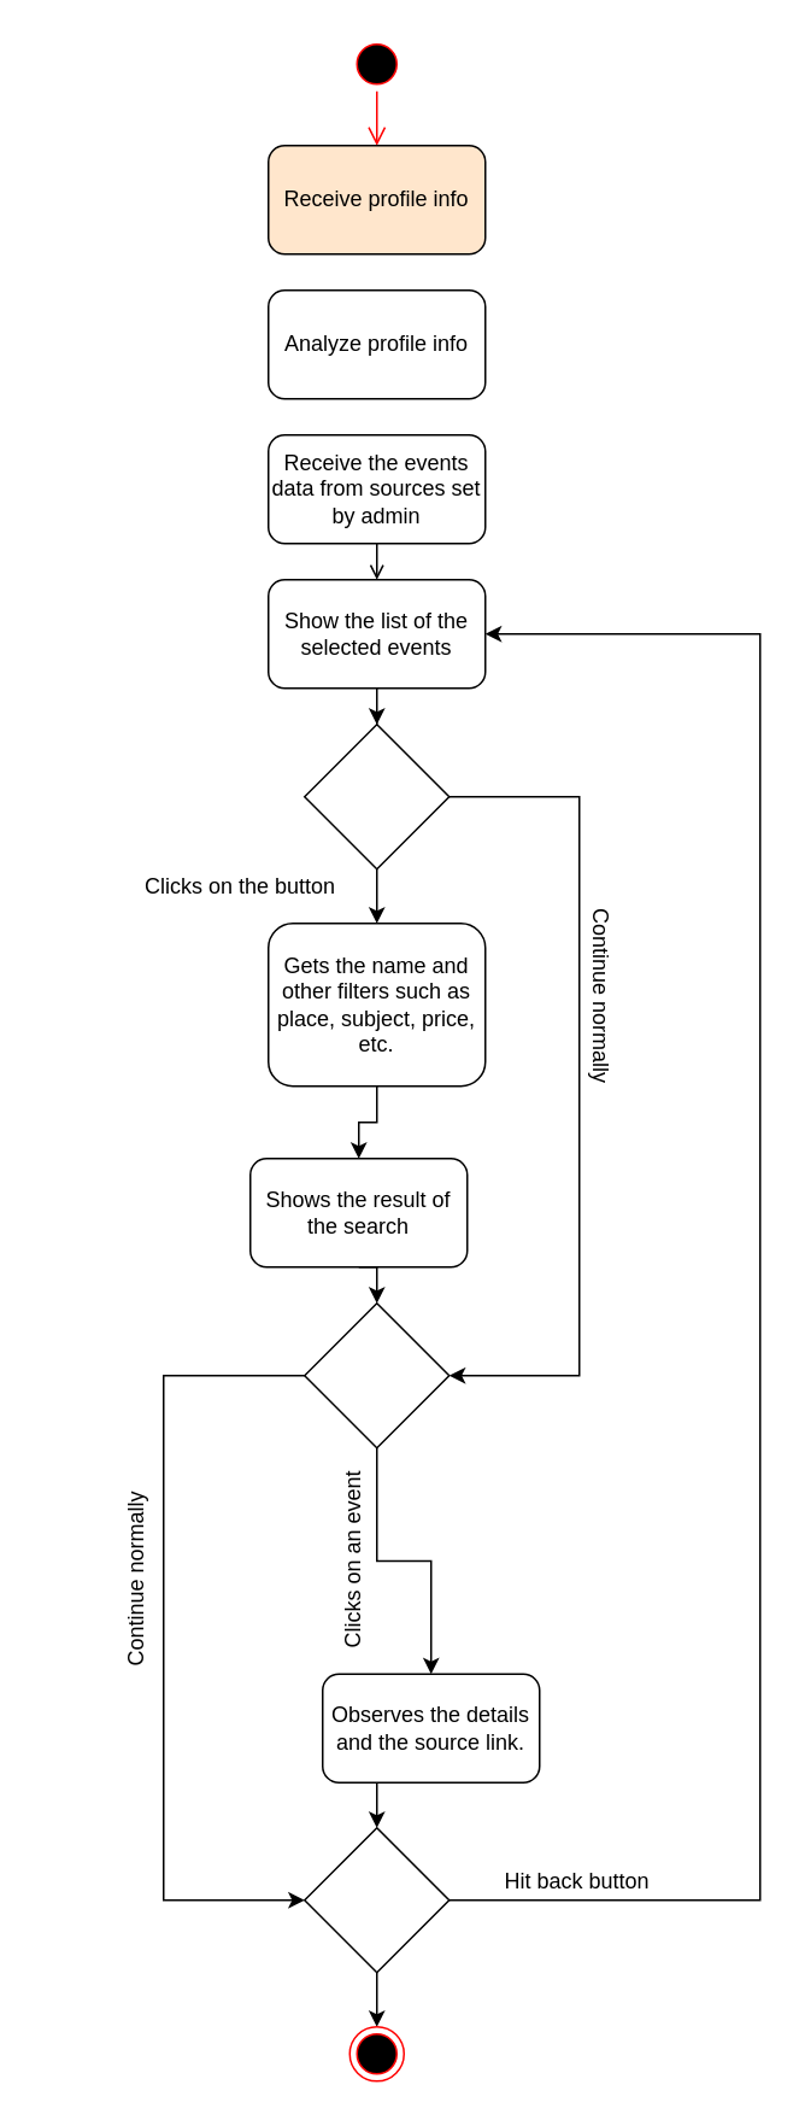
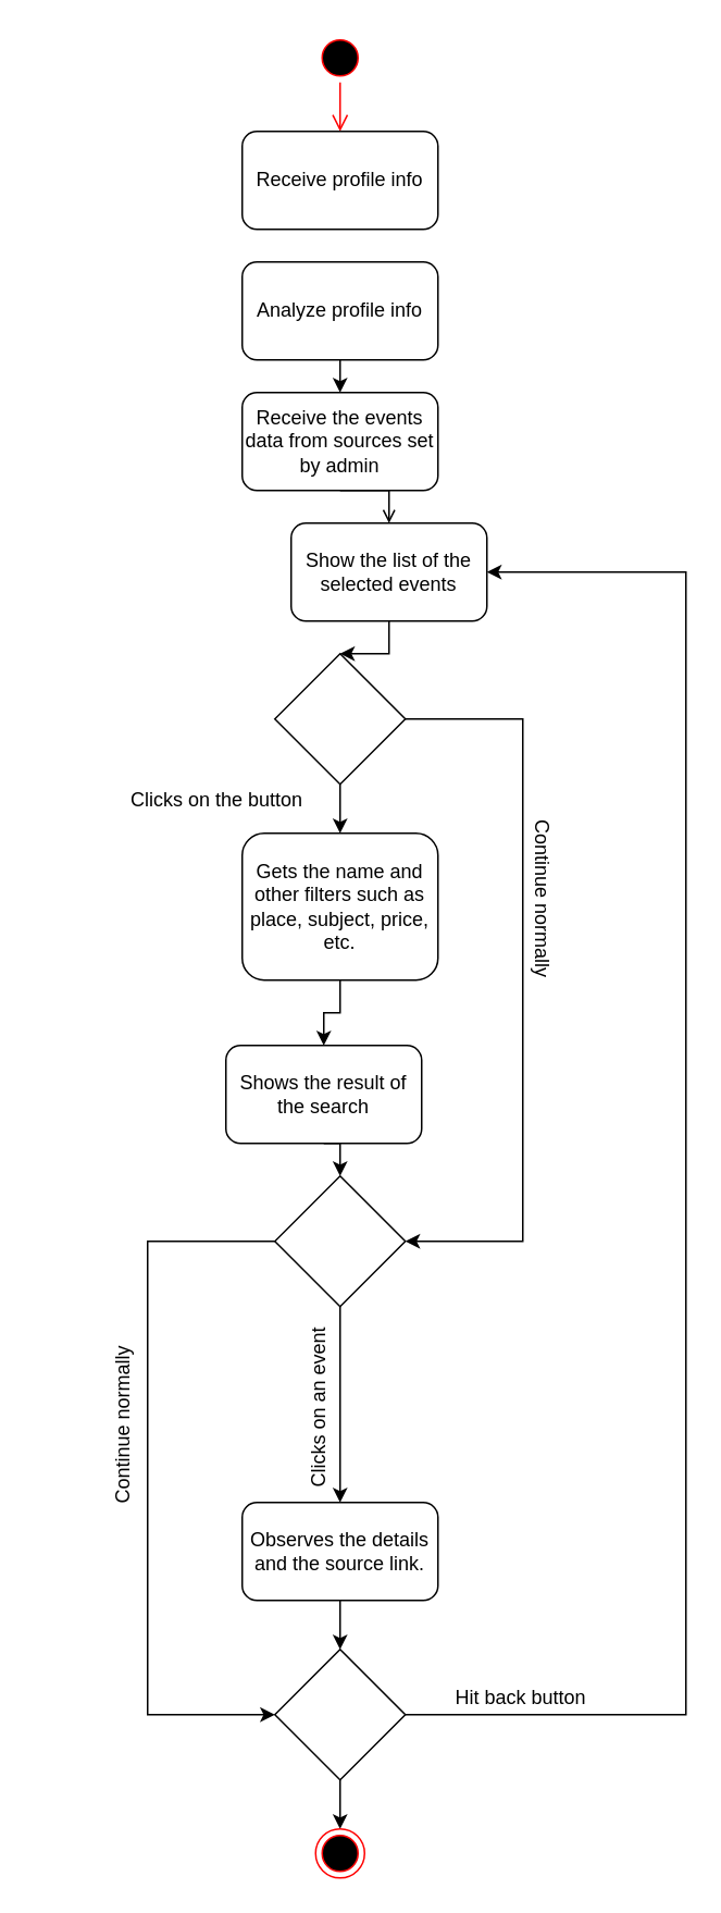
  <mxCell id="0" />
  <mxCell id="1" parent="0" />
  <mxCell id="2" value="" style="ellipse;html=1;shape=startState;fillColor=#000000;strokeColor=#ff0000;" parent="1" vertex="1"><mxGeometry x="193" width="30" height="30" as="geometry" y="20" /></mxCell>
  <mxCell id="3" value="" style="edgeStyle=orthogonalEdgeStyle;html=1;verticalAlign=bottom;endArrow=open;endSize=8;strokeColor=#ff0000;" parent="1" source="2" edge="1"><mxGeometry relative="1" as="geometry"><mxPoint x="208" y="80" as="targetPoint" /></mxGeometry></mxCell>
+ <mxCell id="4" style="edgeStyle=orthogonalEdgeStyle;rounded=0;orthogonalLoop=1;jettySize=auto;html=1;exitX=0.5;exitY=1;exitDx=0;exitDy=0;entryX=0.5;entryY=0;entryDx=0;entryDy=0;" parent="1" source="5" target="7" edge="1"><mxGeometry relative="1" as="geometry" /></mxCell>
  <mxCell id="5" value="Analyze profile info" style="rounded=1;whiteSpace=wrap;html=1;" parent="1" vertex="1"><mxGeometry x="148" y="160" width="120" height="60" as="geometry" /></mxCell>
  <mxCell id="6" style="edgeStyle=orthogonalEdgeStyle;rounded=0;orthogonalLoop=1;jettySize=auto;html=1;exitX=0.5;exitY=1;exitDx=0;exitDy=0;entryX=0.5;entryY=0;entryDx=0;entryDy=0;endArrow=open;" parent="1" source="7" target="9" edge="1"><mxGeometry relative="1" as="geometry" /></mxCell>
  <mxCell id="7" value="Receive the events data from sources set by admin" style="rounded=1;whiteSpace=wrap;html=1;" parent="1" vertex="1"><mxGeometry x="148" y="240" width="120" height="60" as="geometry" /></mxCell>
  <mxCell id="8" value="" style="edgeStyle=orthogonalEdgeStyle;rounded=0;orthogonalLoop=1;jettySize=auto;html=1;" parent="1" source="9" target="12" edge="1"><mxGeometry relative="1" as="geometry" /></mxCell>
- <mxCell id="9" value="Show the list of the selected events" style="rounded=1;whiteSpace=wrap;html=1;" parent="1" vertex="1"><mxGeometry x="148" y="320" width="120" height="60" as="geometry" /></mxCell>
+ <mxCell id="9" value="Show the list of the selected events" style="rounded=1;whiteSpace=wrap;html=1;" parent="1" vertex="1"><mxGeometry x="178" y="320" width="120" height="60" as="geometry" /></mxCell>
  <mxCell id="10" style="edgeStyle=orthogonalEdgeStyle;rounded=0;orthogonalLoop=1;jettySize=auto;html=1;exitX=0.5;exitY=1;exitDx=0;exitDy=0;entryX=0.5;entryY=0;entryDx=0;entryDy=0;" parent="1" source="12" target="14" edge="1"><mxGeometry relative="1" as="geometry" /></mxCell>
  <mxCell id="11" style="edgeStyle=orthogonalEdgeStyle;rounded=0;orthogonalLoop=1;jettySize=auto;html=1;exitX=1;exitY=0.5;exitDx=0;exitDy=0;entryX=1;entryY=0.5;entryDx=0;entryDy=0;" parent="1" source="12" target="19" edge="1"><mxGeometry relative="1" as="geometry"><Array as="points"><mxPoint x="320" y="440" /><mxPoint x="320" y="760" /></Array></mxGeometry></mxCell>
  <mxCell id="12" value="" style="rhombus;whiteSpace=wrap;html=1;" parent="1" vertex="1"><mxGeometry x="168" y="400" width="80" height="80" as="geometry" /></mxCell>
  <mxCell id="13" value="" style="edgeStyle=orthogonalEdgeStyle;rounded=0;orthogonalLoop=1;jettySize=auto;html=1;" parent="1" source="14" target="17" edge="1"><mxGeometry relative="1" as="geometry" /></mxCell>
  <mxCell id="14" value="Gets the name and other filters such as place, subject, price, etc." style="rounded=1;whiteSpace=wrap;html=1;" parent="1" vertex="1"><mxGeometry x="148" y="510" width="120" height="90" as="geometry" /></mxCell>
  <mxCell id="15" value="Clicks on the button" style="text;html=1;resizable=0;points=[];autosize=1;align=left;verticalAlign=top;spacingTop=-4;" parent="1" vertex="1"><mxGeometry x="78" y="480" width="140" height="20" as="geometry" /></mxCell>
  <mxCell id="16" style="edgeStyle=orthogonalEdgeStyle;rounded=0;orthogonalLoop=1;jettySize=auto;html=1;exitX=0.5;exitY=1;exitDx=0;exitDy=0;entryX=0.5;entryY=0;entryDx=0;entryDy=0;" parent="1" source="17" target="19" edge="1"><mxGeometry relative="1" as="geometry" /></mxCell>
  <mxCell id="17" value="Shows the result of the search" style="rounded=1;whiteSpace=wrap;html=1;" parent="1" vertex="1"><mxGeometry x="138" y="640" width="120" height="60" as="geometry" /></mxCell>
  <mxCell id="18" style="edgeStyle=orthogonalEdgeStyle;rounded=0;orthogonalLoop=1;jettySize=auto;html=1;exitX=0;exitY=0.5;exitDx=0;exitDy=0;entryX=0;entryY=0.5;entryDx=0;entryDy=0;" parent="1" source="19" target="25" edge="1"><mxGeometry relative="1" as="geometry"><Array as="points"><mxPoint x="90" y="760" /><mxPoint x="90" y="1050" /></Array></mxGeometry></mxCell>
  <mxCell id="19" value="" style="rhombus;whiteSpace=wrap;html=1;" parent="1" vertex="1"><mxGeometry x="168" y="720" width="80" height="80" as="geometry" /></mxCell>
  <mxCell id="20" style="edgeStyle=orthogonalEdgeStyle;rounded=0;orthogonalLoop=1;jettySize=auto;html=1;exitX=0.5;exitY=1;exitDx=0;exitDy=0;entryX=0.5;entryY=0;entryDx=0;entryDy=0;" parent="1" source="19" target="22" edge="1"><mxGeometry relative="1" as="geometry"><mxPoint x="208" y="890" as="sourcePoint" /></mxGeometry></mxCell>
  <mxCell id="21" style="edgeStyle=orthogonalEdgeStyle;rounded=0;orthogonalLoop=1;jettySize=auto;html=1;exitX=0.5;exitY=1;exitDx=0;exitDy=0;entryX=0.5;entryY=0;entryDx=0;entryDy=0;" parent="1" source="22" target="25" edge="1"><mxGeometry relative="1" as="geometry" /></mxCell>
- <mxCell id="22" value="Observes the details and the source link." style="rounded=1;whiteSpace=wrap;html=1;" parent="1" vertex="1"><mxGeometry x="178" y="925" width="120" height="60" as="geometry" /></mxCell>
+ <mxCell id="22" value="Observes the details and the source link." style="rounded=1;whiteSpace=wrap;html=1;" parent="1" vertex="1"><mxGeometry x="148" y="920" width="120" height="60" as="geometry" /></mxCell>
  <mxCell id="23" style="edgeStyle=orthogonalEdgeStyle;rounded=0;orthogonalLoop=1;jettySize=auto;html=1;exitX=0.5;exitY=1;exitDx=0;exitDy=0;entryX=0.5;entryY=0;entryDx=0;entryDy=0;" parent="1" source="25" target="26" edge="1"><mxGeometry relative="1" as="geometry" /></mxCell>
  <mxCell id="24" style="edgeStyle=orthogonalEdgeStyle;rounded=0;orthogonalLoop=1;jettySize=auto;html=1;exitX=1;exitY=0.5;exitDx=0;exitDy=0;entryX=1;entryY=0.5;entryDx=0;entryDy=0;" parent="1" source="25" target="9" edge="1"><mxGeometry relative="1" as="geometry"><Array as="points"><mxPoint x="420" y="1050" /><mxPoint x="420" y="350" /></Array></mxGeometry></mxCell>
  <mxCell id="25" value="" style="rhombus;whiteSpace=wrap;html=1;" parent="1" vertex="1"><mxGeometry x="168" y="1010" width="80" height="80" as="geometry" /></mxCell>
  <mxCell id="26" value="" style="ellipse;html=1;shape=endState;fillColor=#000000;strokeColor=#ff0000;" parent="1" vertex="1"><mxGeometry x="193" y="1120" width="30" height="30" as="geometry" /></mxCell>
  <mxCell id="27" value="Continue normally&lt;br&gt;" style="text;html=1;resizable=0;points=[];autosize=1;align=left;verticalAlign=top;spacingTop=-4;rotation=90;" vertex="1" parent="1"><mxGeometry x="277" y="545" width="110" height="20" as="geometry" /></mxCell>
  <mxCell id="28" value="Clicks on an event&lt;br&gt;" style="text;html=1;resizable=0;points=[];autosize=1;align=left;verticalAlign=top;spacingTop=-4;rotation=-90;" vertex="1" parent="1"><mxGeometry x="140" y="848" width="110" height="20" as="geometry" /></mxCell>
  <mxCell id="29" value="Continue normally&lt;br&gt;" style="text;html=1;resizable=0;points=[];autosize=1;align=left;verticalAlign=top;spacingTop=-4;rotation=-90;" vertex="1" parent="1"><mxGeometry x="20" y="858" width="110" height="20" as="geometry" /></mxCell>
  <mxCell id="30" value="Hit back button&lt;br&gt;" style="text;html=1;resizable=0;points=[];autosize=1;align=left;verticalAlign=top;spacingTop=-4;rotation=0;" vertex="1" parent="1"><mxGeometry x="277" y="1030" width="100" height="20" as="geometry" /></mxCell>
- <mxCell id="31" value="Receive profile info" style="rounded=1;whiteSpace=wrap;html=1;fillColor=#ffe6cc;" vertex="1" parent="1"><mxGeometry x="148" y="80" width="120" height="60" as="geometry" /></mxCell>
+ <mxCell id="31" value="Receive profile info" style="rounded=1;whiteSpace=wrap;html=1;" vertex="1" parent="1"><mxGeometry x="148" y="80" width="120" height="60" as="geometry" /></mxCell>
